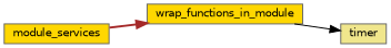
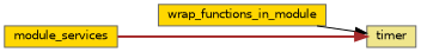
  digraph {
    rankdir=RL
    node [color=grey40 fillcolor=gold fontname=Helvetica fontsize=10 shape=box style=filled]
    edge [dir=back fontname=Helvetica fontsize=10 labelfontname=Helvetica labelfontsize=10]
    n1 [color=gray40 fillcolor=khaki fontcolor=black height=0.2 label=timer width=0.4]
    n2 [height=0.2 label=wrap_functions_in_module width=0.4]
    n3 [height=0.2 label=module_services width=0.4]
    n1 -> n2 [color=black style=solid]
-   n2 -> n3 [color=brown style=bold]
+   n1 -> n3 [color=brown style=bold]
  }
